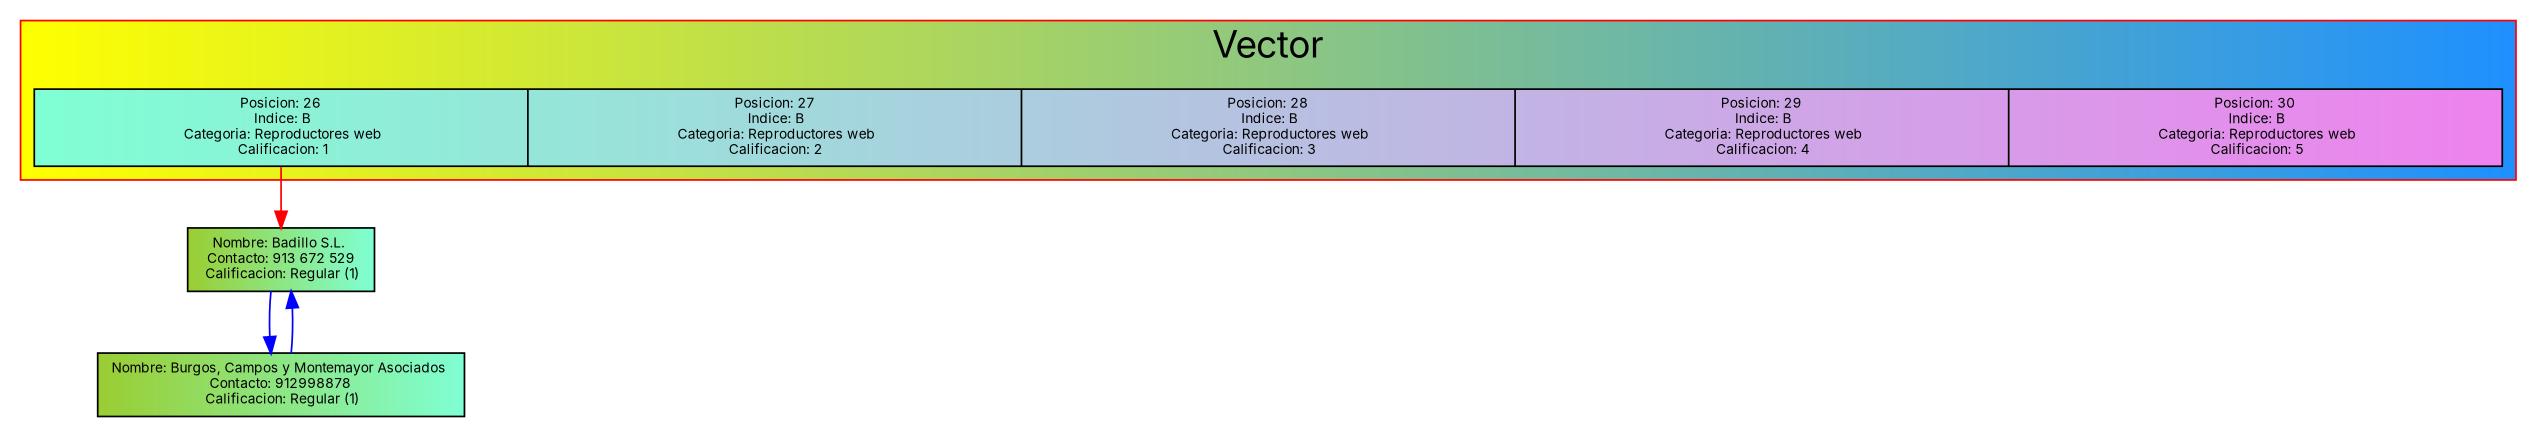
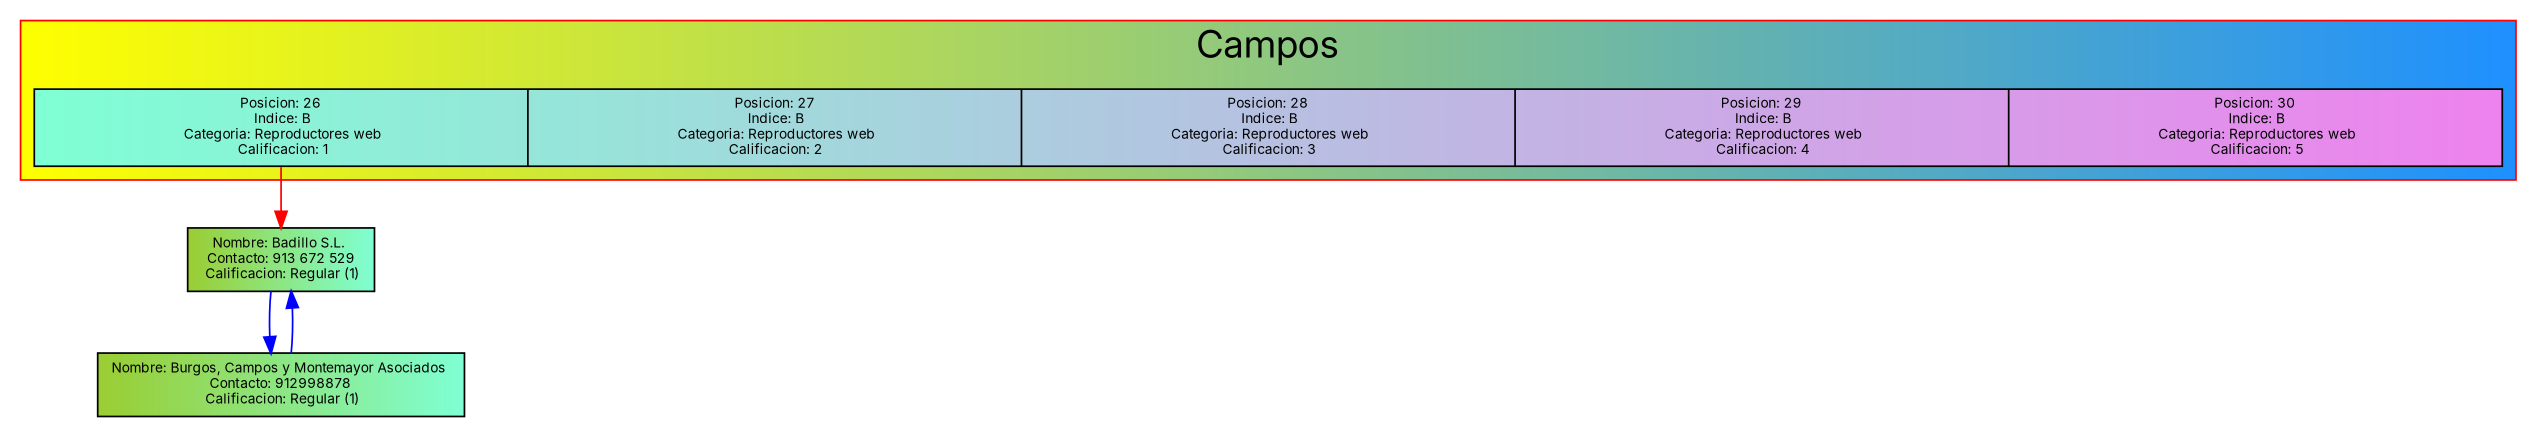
  digraph {
    color=red
    fontname=Inter
    fontsize=22
    node [fillcolor="yellowgreen:aquamarine" fontname=Inter fontsize=8 shape=record style=filled]
    edge [color=blue fontname=Inter]
    n1 [fillcolor="aquamarine:violet" label="<25>Posicion: 26\n Indice: B\n Categoria: Reproductores web\n Calificacion: 1|<26>Posicion: 27\n Indice: B\n Categoria: Reproductores web\n Calificacion: 2|<27>Posicion: 28\n Indice: B\n Categoria: Reproductores web\n Calificacion: 3|<28>Posicion: 29\n Indice: B\n Categoria: Reproductores web\n Calificacion: 4|<29>Posicion: 30\n Indice: B\n Categoria: Reproductores web\n Calificacion: 5" width=20]
    n2 [label="Nombre: Badillo S.L. \n Contacto: 913 672 529 \n Calificacion: Regular (1)"]
    n3 [label="Nombre: Burgos, Campos y Montemayor Asociados \n Contacto: 912998878 \n Calificacion: Regular (1)"]
    subgraph cluster_1 {
      bgcolor="yellow:dodgerblue"
-     label=Vector
+     label=Campos
      n1
    }
    n1 -> n2 [color=red tailport=25]
    n2 -> n3
    n3 -> n2
  }
